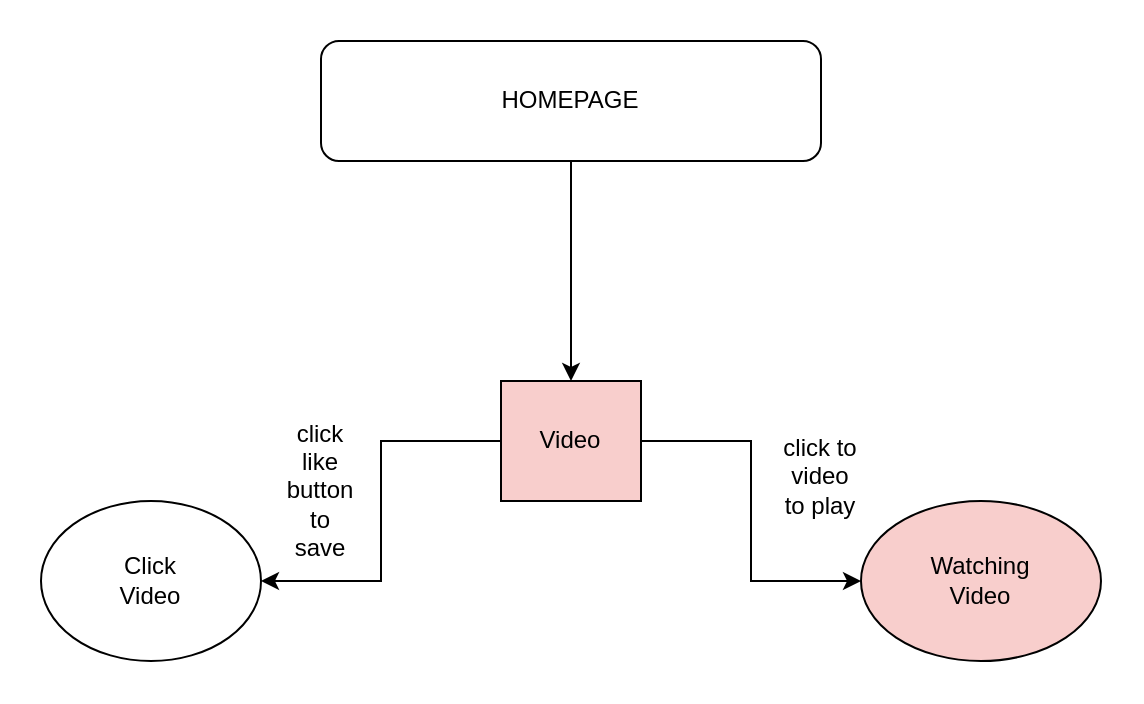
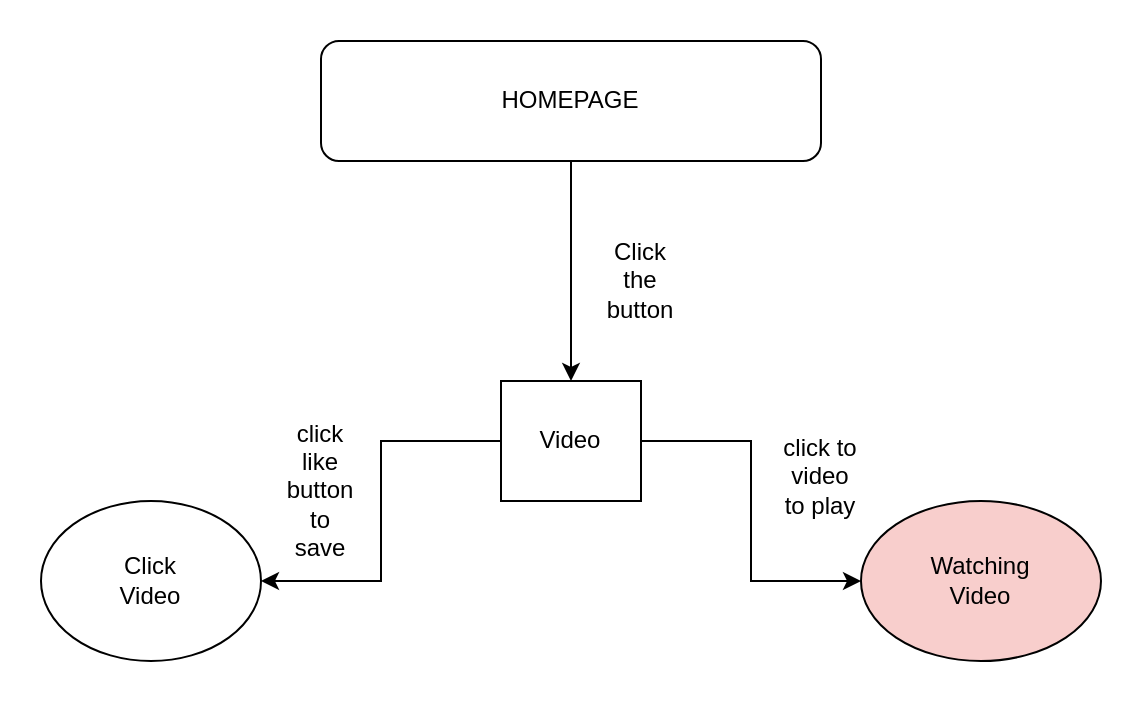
  <mxCell id="0" />
  <mxCell id="1" parent="0" />
  <mxCell id="2" style="edgeStyle=orthogonalEdgeStyle;rounded=0;orthogonalLoop=1;jettySize=auto;html=1;exitX=1;exitY=0.5;exitDx=0;exitDy=0;entryX=0;entryY=0.5;entryDx=0;entryDy=0;" edge="1" parent="1" source="4" target="5"><mxGeometry relative="1" as="geometry"><mxPoint x="380" y="220" as="targetPoint" /></mxGeometry></mxCell>
  <mxCell id="3" style="edgeStyle=orthogonalEdgeStyle;rounded=0;orthogonalLoop=1;jettySize=auto;html=1;exitX=0;exitY=0.5;exitDx=0;exitDy=0;" edge="1" parent="1" source="4" target="8"><mxGeometry relative="1" as="geometry"><mxPoint x="190" y="290" as="targetPoint" /></mxGeometry></mxCell>
- <mxCell id="4" value="Video" style="rounded=0;whiteSpace=wrap;html=1;fillColor=#f8cecc;" vertex="1" parent="1"><mxGeometry x="250" y="190" width="70" height="60" as="geometry" /></mxCell>
+ <mxCell id="4" value="Video" style="rounded=0;whiteSpace=wrap;html=1;" vertex="1" parent="1"><mxGeometry x="250" y="190" width="70" height="60" as="geometry" /></mxCell>
  <mxCell id="5" value="Watching&lt;br&gt;Video&lt;br&gt;" style="ellipse;whiteSpace=wrap;html=1;fillColor=#f8cecc;" vertex="1" parent="1"><mxGeometry x="430" y="250" width="120" height="80" as="geometry" /></mxCell>
  <mxCell id="6" style="edgeStyle=orthogonalEdgeStyle;rounded=0;orthogonalLoop=1;jettySize=auto;html=1;exitX=0.5;exitY=1;exitDx=0;exitDy=0;entryX=0.5;entryY=0;entryDx=0;entryDy=0;" edge="1" parent="1" source="7" target="4"><mxGeometry relative="1" as="geometry" /></mxCell>
  <mxCell id="7" value="HOMEPAGE" style="rounded=1;whiteSpace=wrap;html=1;" vertex="1" parent="1"><mxGeometry x="160" width="250" height="60" as="geometry" y="20" /></mxCell>
  <mxCell id="8" value="Click&lt;br&gt;Video&lt;br&gt;" style="ellipse;whiteSpace=wrap;html=1;" vertex="1" parent="1"><mxGeometry x="20" y="250" width="110" height="80" as="geometry" /></mxCell>
+ <mxCell id="9" value="Click the button" style="text;html=1;strokeColor=none;fillColor=none;align=center;verticalAlign=middle;whiteSpace=wrap;rounded=0;" vertex="1" parent="1"><mxGeometry x="300" y="110" width="40" height="60" as="geometry" /></mxCell>
  <mxCell id="10" value="click like button to save" style="text;html=1;strokeColor=none;fillColor=none;align=center;verticalAlign=middle;whiteSpace=wrap;rounded=0;" vertex="1" parent="1"><mxGeometry x="140" y="220" width="40" height="50" as="geometry" /></mxCell>
  <mxCell id="11" value="click to video to play&lt;br&gt;&lt;br&gt;" style="text;html=1;strokeColor=none;fillColor=none;align=center;verticalAlign=middle;whiteSpace=wrap;rounded=0;" vertex="1" parent="1"><mxGeometry x="390" y="210" width="40" height="70" as="geometry" /></mxCell>
